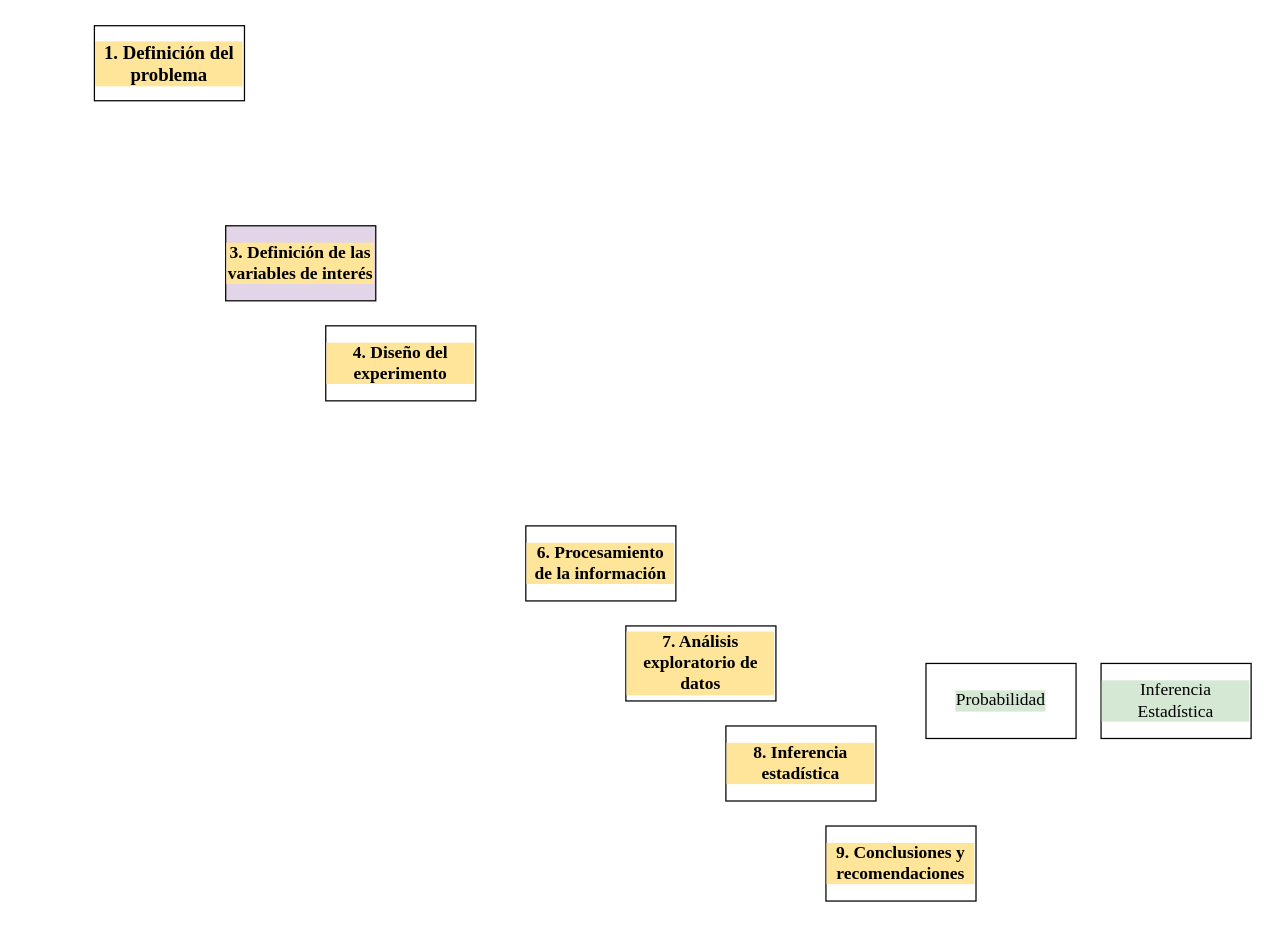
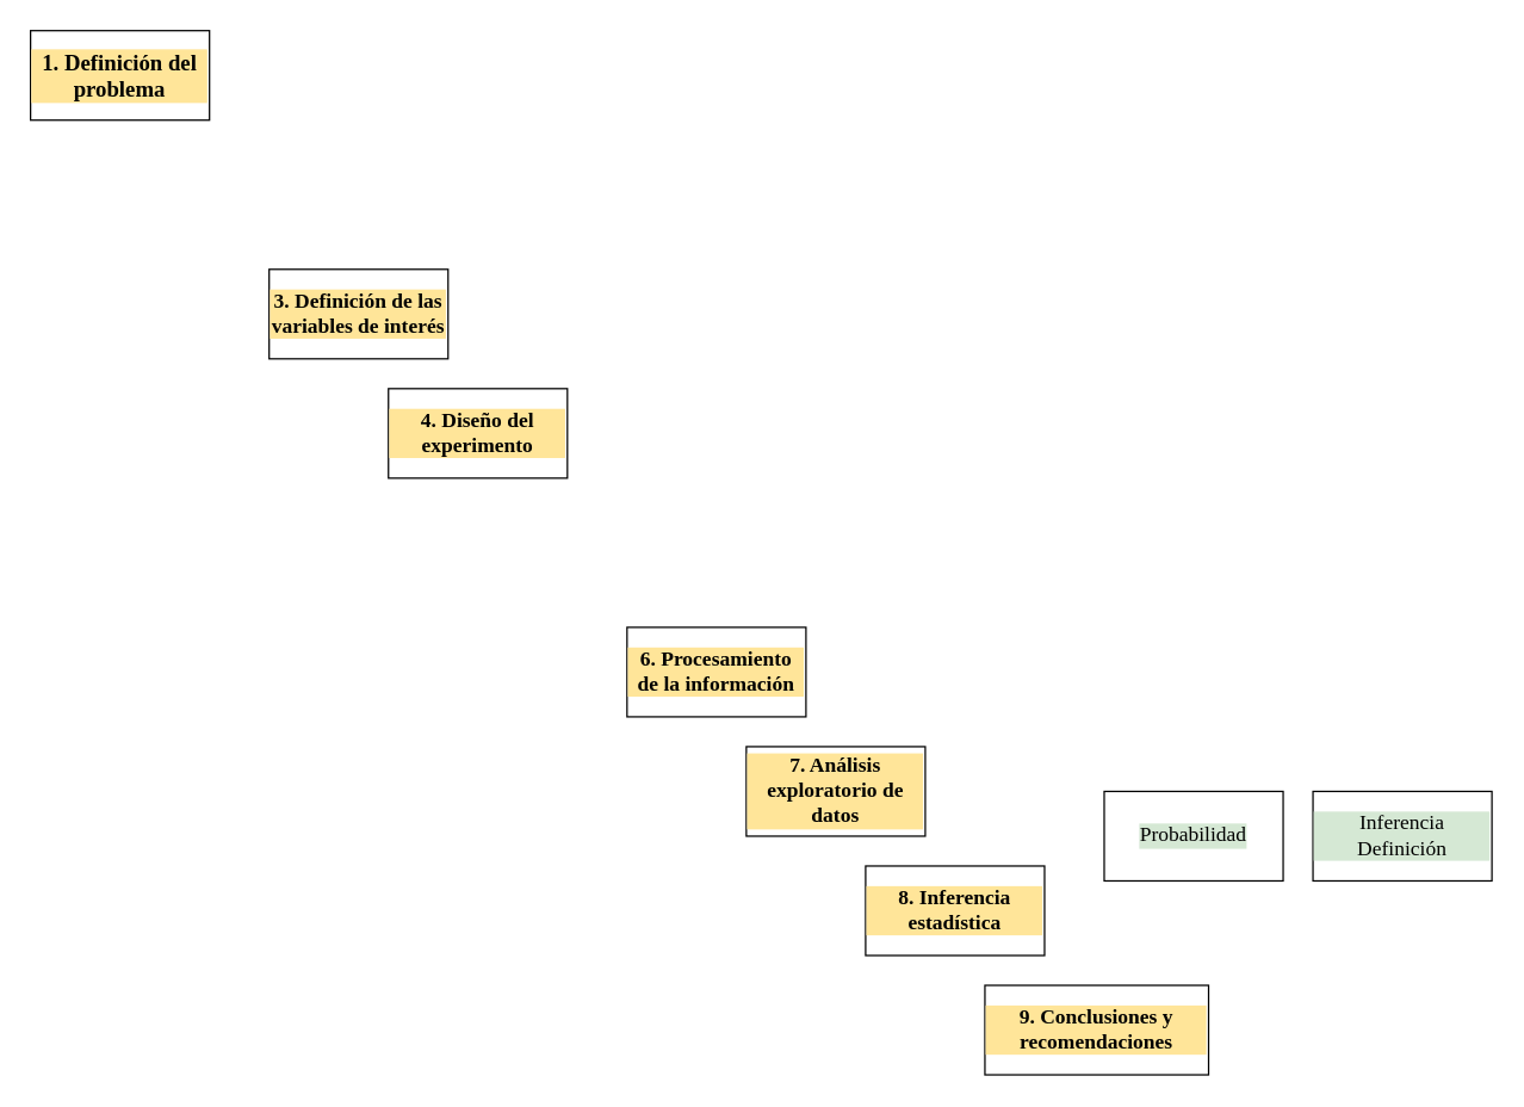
  <mxCell id="0" />
  <mxCell id="1" parent="0" />
- <mxCell id="2" value="&lt;font style=&quot;font-size: 15px&quot;&gt;&lt;b&gt;1. Definición del problema&lt;/b&gt;&lt;/font&gt;" style="rounded=0;whiteSpace=wrap;html=1;fontFamily=Lucida Console;labelBackgroundColor=#FFE599;" vertex="1" parent="1"><mxGeometry x="75" y="20" width="120" height="60" as="geometry" /></mxCell>
- <mxCell id="3" value="&lt;b&gt;3. Definición de las variables de interés&lt;/b&gt;" style="rounded=0;whiteSpace=wrap;html=1;fontFamily=Lucida Console;fontSize=14;labelBackgroundColor=#FFE599;fillColor=#e1d5e7;" vertex="1" parent="1"><mxGeometry x="180" y="180" width="120" height="60" as="geometry" /></mxCell>
+ <mxCell id="2" value="&lt;font style=&quot;font-size: 15px&quot;&gt;&lt;b&gt;1. Definición del problema&lt;/b&gt;&lt;/font&gt;" style="rounded=0;whiteSpace=wrap;html=1;fontFamily=Lucida Console;labelBackgroundColor=#FFE599;" vertex="1" parent="1"><mxGeometry x="20" y="20" width="120" height="60" as="geometry" /></mxCell>
+ <mxCell id="3" value="&lt;b&gt;3. Definición de las variables de interés&lt;/b&gt;" style="rounded=0;whiteSpace=wrap;html=1;fontFamily=Lucida Console;fontSize=14;labelBackgroundColor=#FFE599;" vertex="1" parent="1"><mxGeometry x="180" y="180" width="120" height="60" as="geometry" /></mxCell>
  <mxCell id="4" value="&lt;b&gt;4. Diseño del experimento&lt;/b&gt;" style="rounded=0;whiteSpace=wrap;html=1;fontFamily=Lucida Console;fontSize=14;labelBackgroundColor=#FFE599;" vertex="1" parent="1"><mxGeometry x="260" y="260" width="120" height="60" as="geometry" /></mxCell>
  <mxCell id="5" value="&lt;b&gt;6. Procesamiento de la información&lt;/b&gt;" style="rounded=0;whiteSpace=wrap;html=1;fontFamily=Lucida Console;fontSize=14;labelBackgroundColor=#FFE599;" vertex="1" parent="1"><mxGeometry x="420" y="420" width="120" height="60" as="geometry" /></mxCell>
  <mxCell id="6" value="&lt;b&gt;7. Análisis exploratorio de datos&lt;/b&gt;" style="rounded=0;whiteSpace=wrap;html=1;fontFamily=Lucida Console;fontSize=14;labelBackgroundColor=#FFE599;" vertex="1" parent="1"><mxGeometry x="500" y="500" width="120" height="60" as="geometry" /></mxCell>
  <mxCell id="7" value="&lt;b&gt;8. Inferencia estadística&lt;/b&gt;" style="rounded=0;whiteSpace=wrap;html=1;fontFamily=Lucida Console;fontSize=14;labelBackgroundColor=#FFE599;" vertex="1" parent="1"><mxGeometry x="580" y="580" width="120" height="60" as="geometry" /></mxCell>
- <mxCell id="8" value="&lt;b&gt;9. Conclusiones y recomendaciones&lt;/b&gt;" style="rounded=0;whiteSpace=wrap;html=1;fontFamily=Lucida Console;fontSize=14;labelBackgroundColor=#FFE599;" vertex="1" parent="1"><mxGeometry x="660" y="660" width="120" height="60" as="geometry" /></mxCell>
+ <mxCell id="8" value="&lt;b&gt;9. Conclusiones y recomendaciones&lt;/b&gt;" style="rounded=0;whiteSpace=wrap;html=1;fontFamily=Lucida Console;fontSize=14;labelBackgroundColor=#FFE599;" vertex="1" parent="1"><mxGeometry x="660" y="660" width="150" height="60" as="geometry" /></mxCell>
  <mxCell id="9" value="Probabilidad" style="rounded=0;whiteSpace=wrap;html=1;fontFamily=Lucida Console;fontSize=14;labelBackgroundColor=#D5E8D4;" vertex="1" parent="1"><mxGeometry x="740" y="530" width="120" height="60" as="geometry" /></mxCell>
- <mxCell id="10" value="Inferencia Estadística" style="rounded=0;whiteSpace=wrap;html=1;fontFamily=Lucida Console;fontSize=14;labelBackgroundColor=#D5E8D4;" vertex="1" parent="1"><mxGeometry x="880" y="530" width="120" height="60" as="geometry" /></mxCell>
+ <mxCell id="10" value="Inferencia Definición" style="rounded=0;whiteSpace=wrap;html=1;fontFamily=Lucida Console;fontSize=14;labelBackgroundColor=#D5E8D4;" vertex="1" parent="1"><mxGeometry x="880" y="530" width="120" height="60" as="geometry" /></mxCell>
